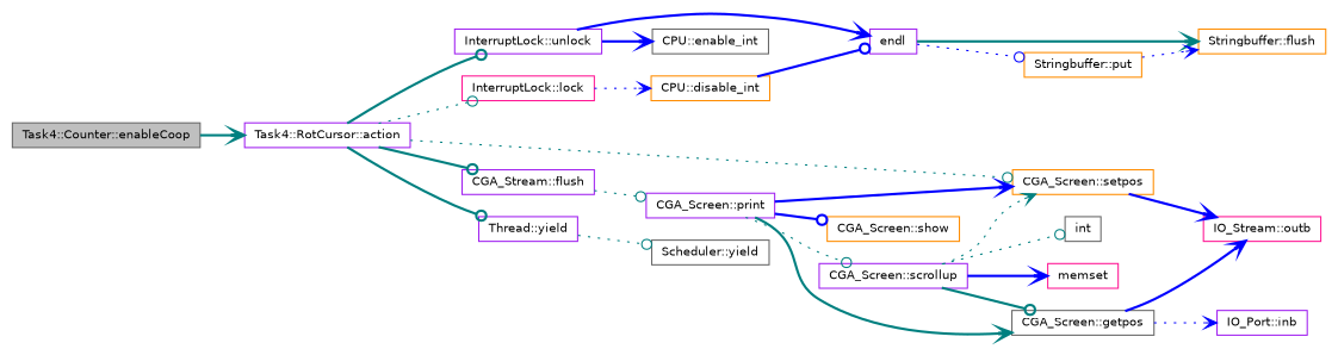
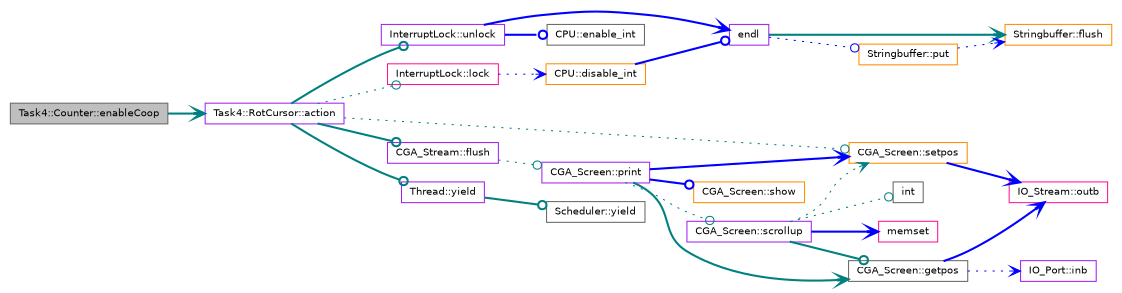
  digraph {
    rankdir=LR
    node [color=purple fontname=Helvetica fontsize=10 shape=record]
    edge [arrowhead=vee color=teal fontname=Helvetica fontsize=10 labelfontname=Helvetica labelfontsize=10 style=bold]
    n1 [color=gray40 fillcolor=grey75 fontcolor=black height=0.2 label="Task4::Counter::enableCoop" style=filled width=0.4]
    n2 [height=0.2 label="Task4::RotCursor::action" width=0.4]
    n3 [color=deeppink height=0.2 label="InterruptLock::lock" width=0.4]
    n4 [height=0.2 label="CGA_Stream::flush" width=0.4]
    n5 [color=darkorange height=0.2 label="CGA_Screen::setpos" width=0.4]
    n6 [height=0.2 label="InterruptLock::unlock" width=0.4]
    n7 [height=0.2 label="Thread::yield" width=0.4]
    n8 [color=darkorange height=0.2 label="CPU::disable_int" width=0.4]
    n9 [height=0.2 label="CGA_Screen::print" width=0.4]
    n10 [color=deeppink height=0.2 label="IO_Stream::outb" width=0.4]
    n11 [height=0.2 label=endl width=0.4]
    n12 [color=gray40 height=0.2 label="CPU::enable_int" width=0.4]
    n13 [color=gray40 height=0.2 label="Scheduler::yield" width=0.4]
    n14 [color=darkorange height=0.2 label="Stringbuffer::put" width=0.4]
    n15 [color=darkorange height=0.2 label="Stringbuffer::flush" width=0.4]
    n16 [color=gray40 height=0.2 label="CGA_Screen::getpos" width=0.4]
    n17 [color=darkorange height=0.2 label="CGA_Screen::show" width=0.4]
    n18 [height=0.2 label="CGA_Screen::scrollup" width=0.4]
    n19 [height=0.2 label="IO_Port::inb" width=0.4]
    n20 [color=gray40 height=0.2 label=int width=0.4]
    n21 [color=deeppink height=0.2 label=memset width=0.4]
    n1 -> n2
    n2 -> n3 [arrowhead=odot style=dotted]
    n2 -> n4 [arrowhead=odot]
    n2 -> n5 [arrowhead=odot style=dotted]
    n2 -> n6 [arrowhead=odot]
    n2 -> n7 [arrowhead=odot]
    n3 -> n8 [color=blue style=dotted]
    n4 -> n9 [arrowhead=odot style=dotted]
    n5 -> n10 [color=blue]
    n6 -> n11 [color=blue]
-   n6 -> n12 [color=blue]
-   n7 -> n13 [arrowhead=odot style=dotted]
+   n6 -> n12 [arrowhead=odot color=blue]
+   n7 -> n13 [arrowhead=odot]
    n8 -> n11 [arrowhead=odot color=blue]
    n9 -> n5 [color=blue]
    n9 -> n16
    n9 -> n17 [arrowhead=odot color=blue]
    n9 -> n18 [arrowhead=odot style=dotted]
    n11 -> n14 [arrowhead=odot color=blue style=dotted]
    n11 -> n15
    n14 -> n15 [color=blue style=dotted]
    n16 -> n10 [color=blue]
    n16 -> n19 [color=blue style=dotted]
    n18 -> n5 [style=dotted]
    n18 -> n16 [arrowhead=odot]
    n18 -> n20 [arrowhead=odot style=dotted]
    n18 -> n21 [color=blue]
  }
